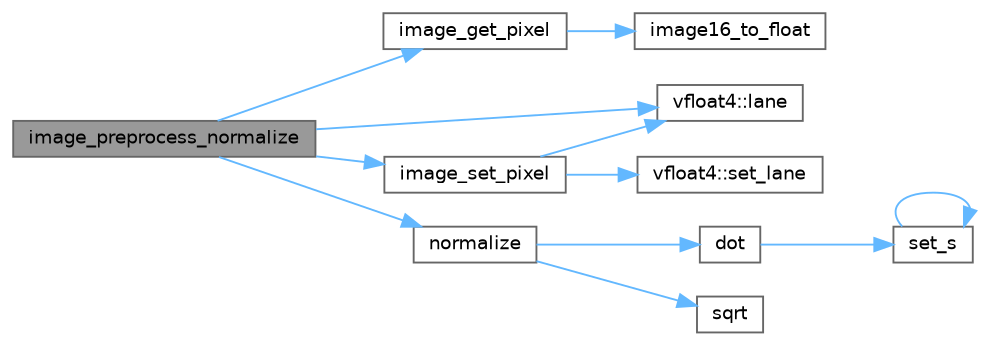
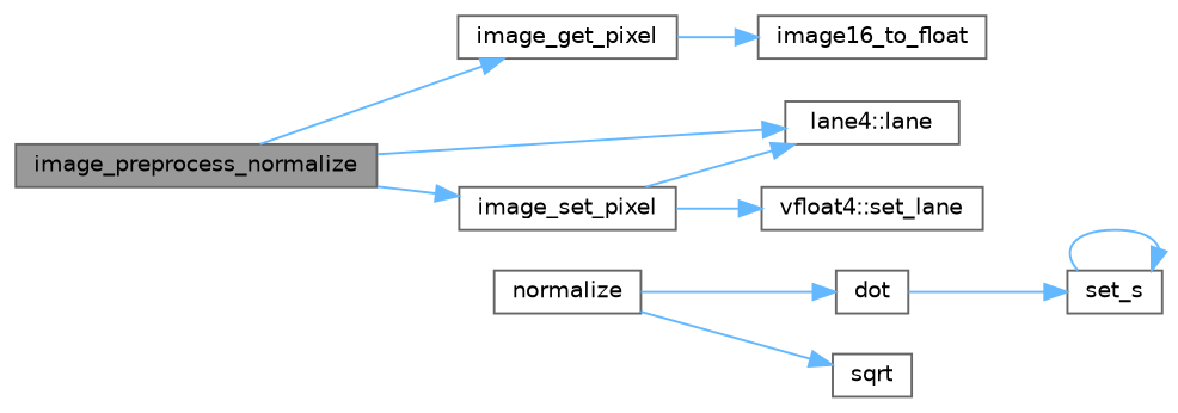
  digraph {
    rankdir=LR
    node [color=grey40 fillcolor=white fontname=Helvetica fontsize=10 shape=box style=filled]
    edge [color=steelblue1 fontname=Helvetica fontsize=10 labelfontname=Helvetica labelfontsize=10 style=solid]
    n1 [color=gray40 fillcolor=grey60 fontcolor=black height=0.2 label=image_preprocess_normalize width=0.4]
    n2 [height=0.2 label=image_get_pixel width=0.4]
    n3 [height=0.2 label=image_set_pixel width=0.4]
-   n4 [height=0.2 label="vfloat4::lane" width=0.4]
+   n4 [height=0.2 label="lane4::lane" width=0.4]
    n5 [height=0.2 label=normalize width=0.4]
    n6 [height=0.2 label=image16_to_float width=0.4]
    n7 [height=0.2 label="vfloat4::set_lane" width=0.4]
    n8 [height=0.2 label=dot width=0.4]
    n9 [height=0.2 label=sqrt width=0.4]
    n10 [height=0.2 label=set_s width=0.4]
    n1 -> n2
    n1 -> n3
    n1 -> n4
-   n1 -> n5
    n2 -> n6
    n3 -> n4
    n3 -> n7
    n5 -> n8
    n5 -> n9
    n8 -> n10
    n10 -> n10
  }
